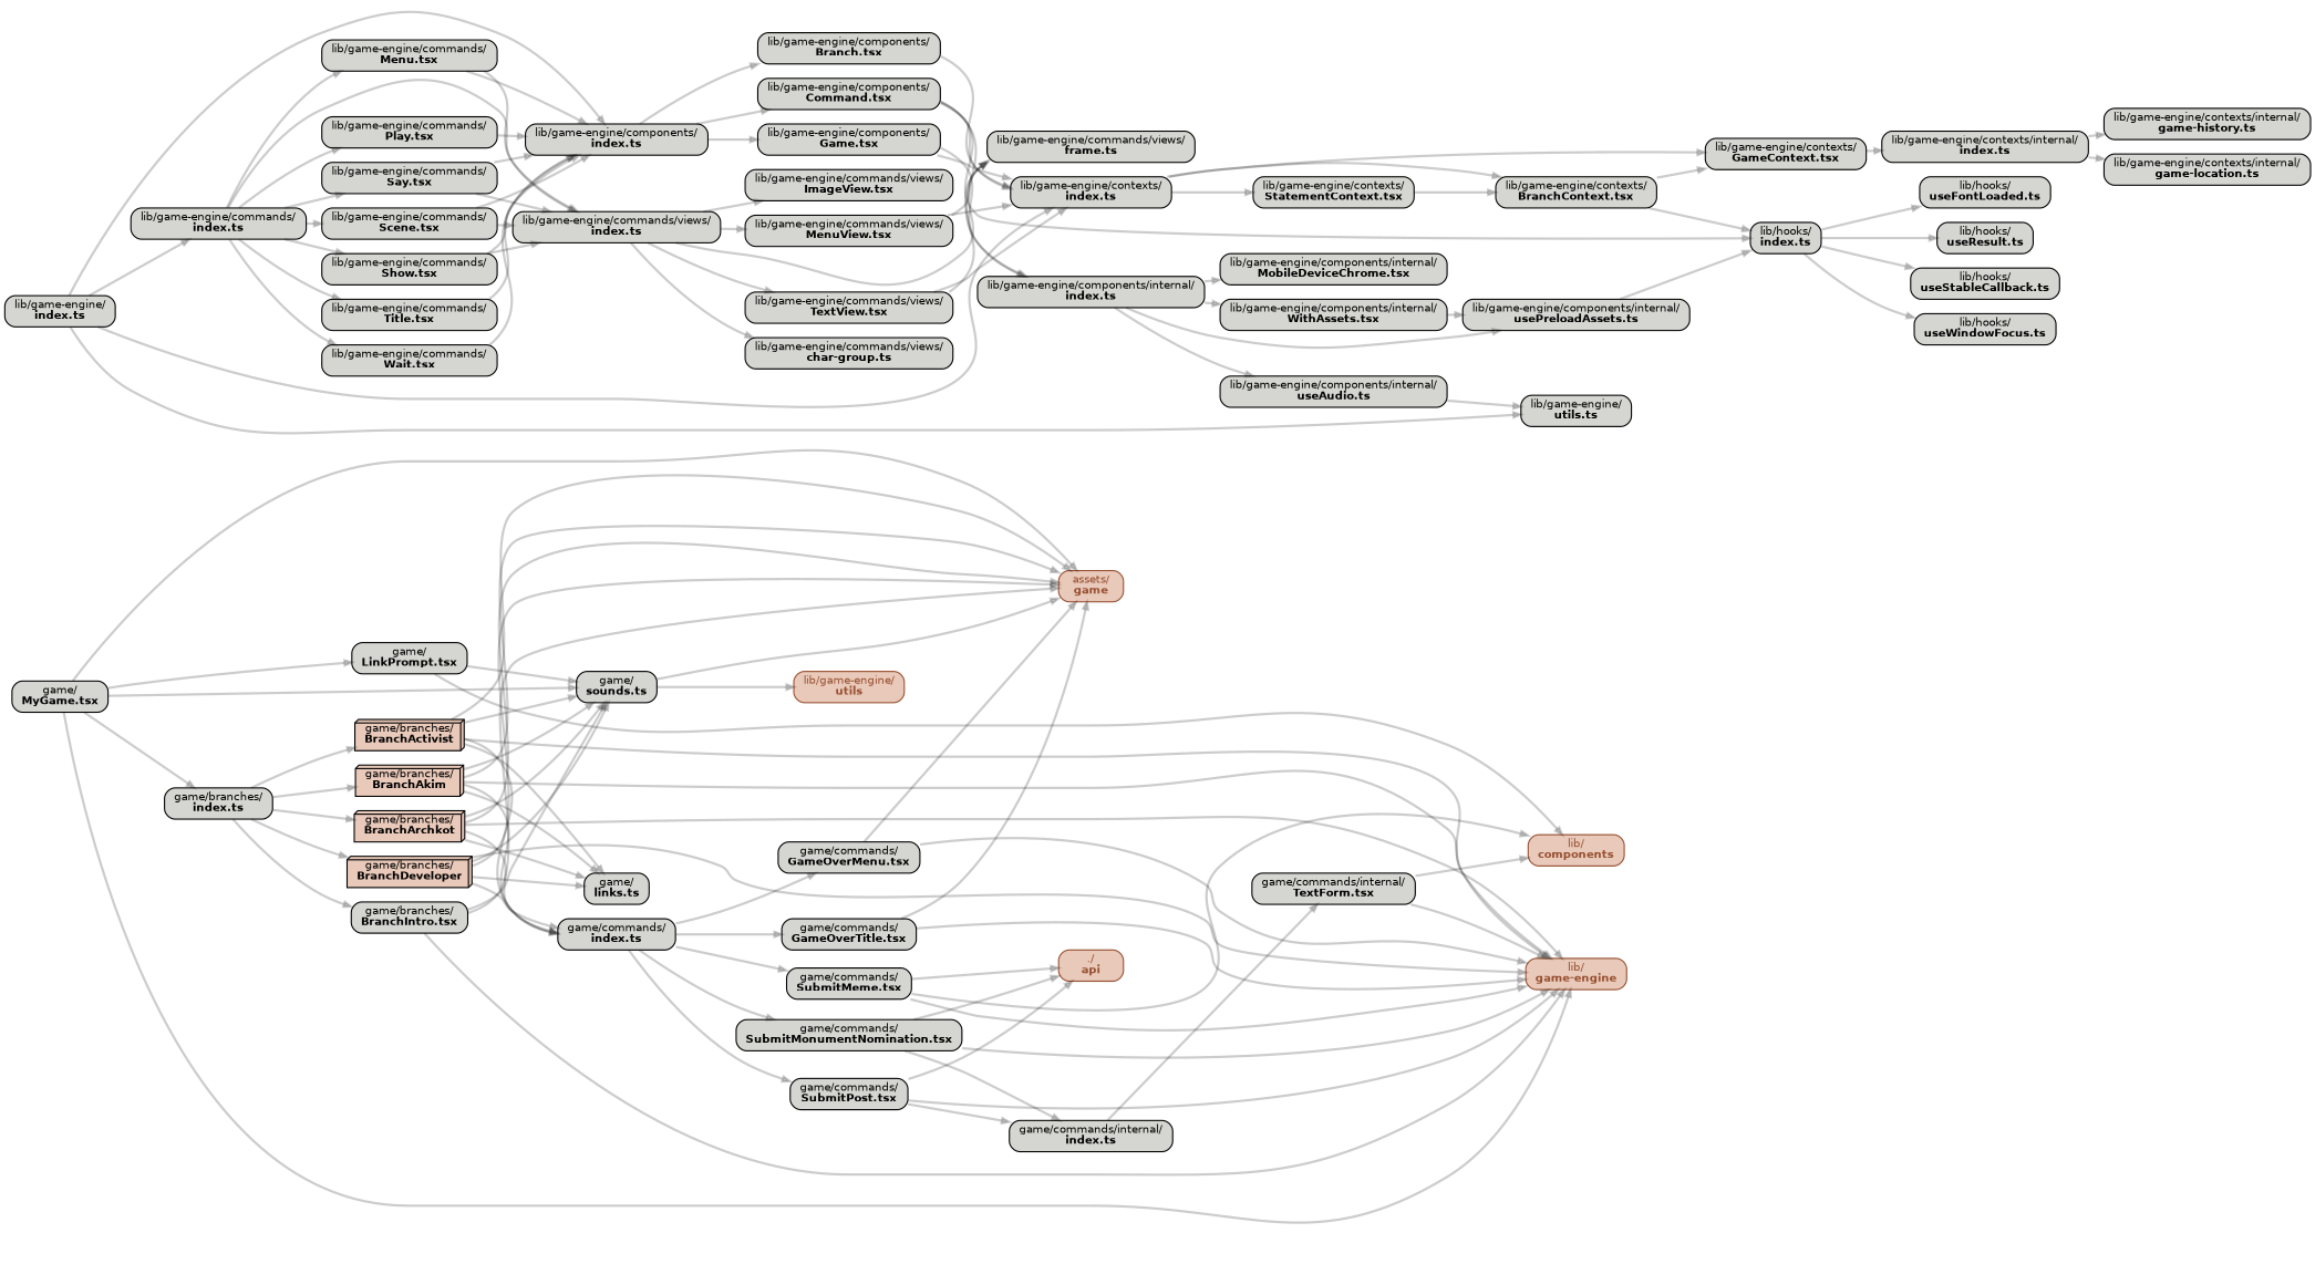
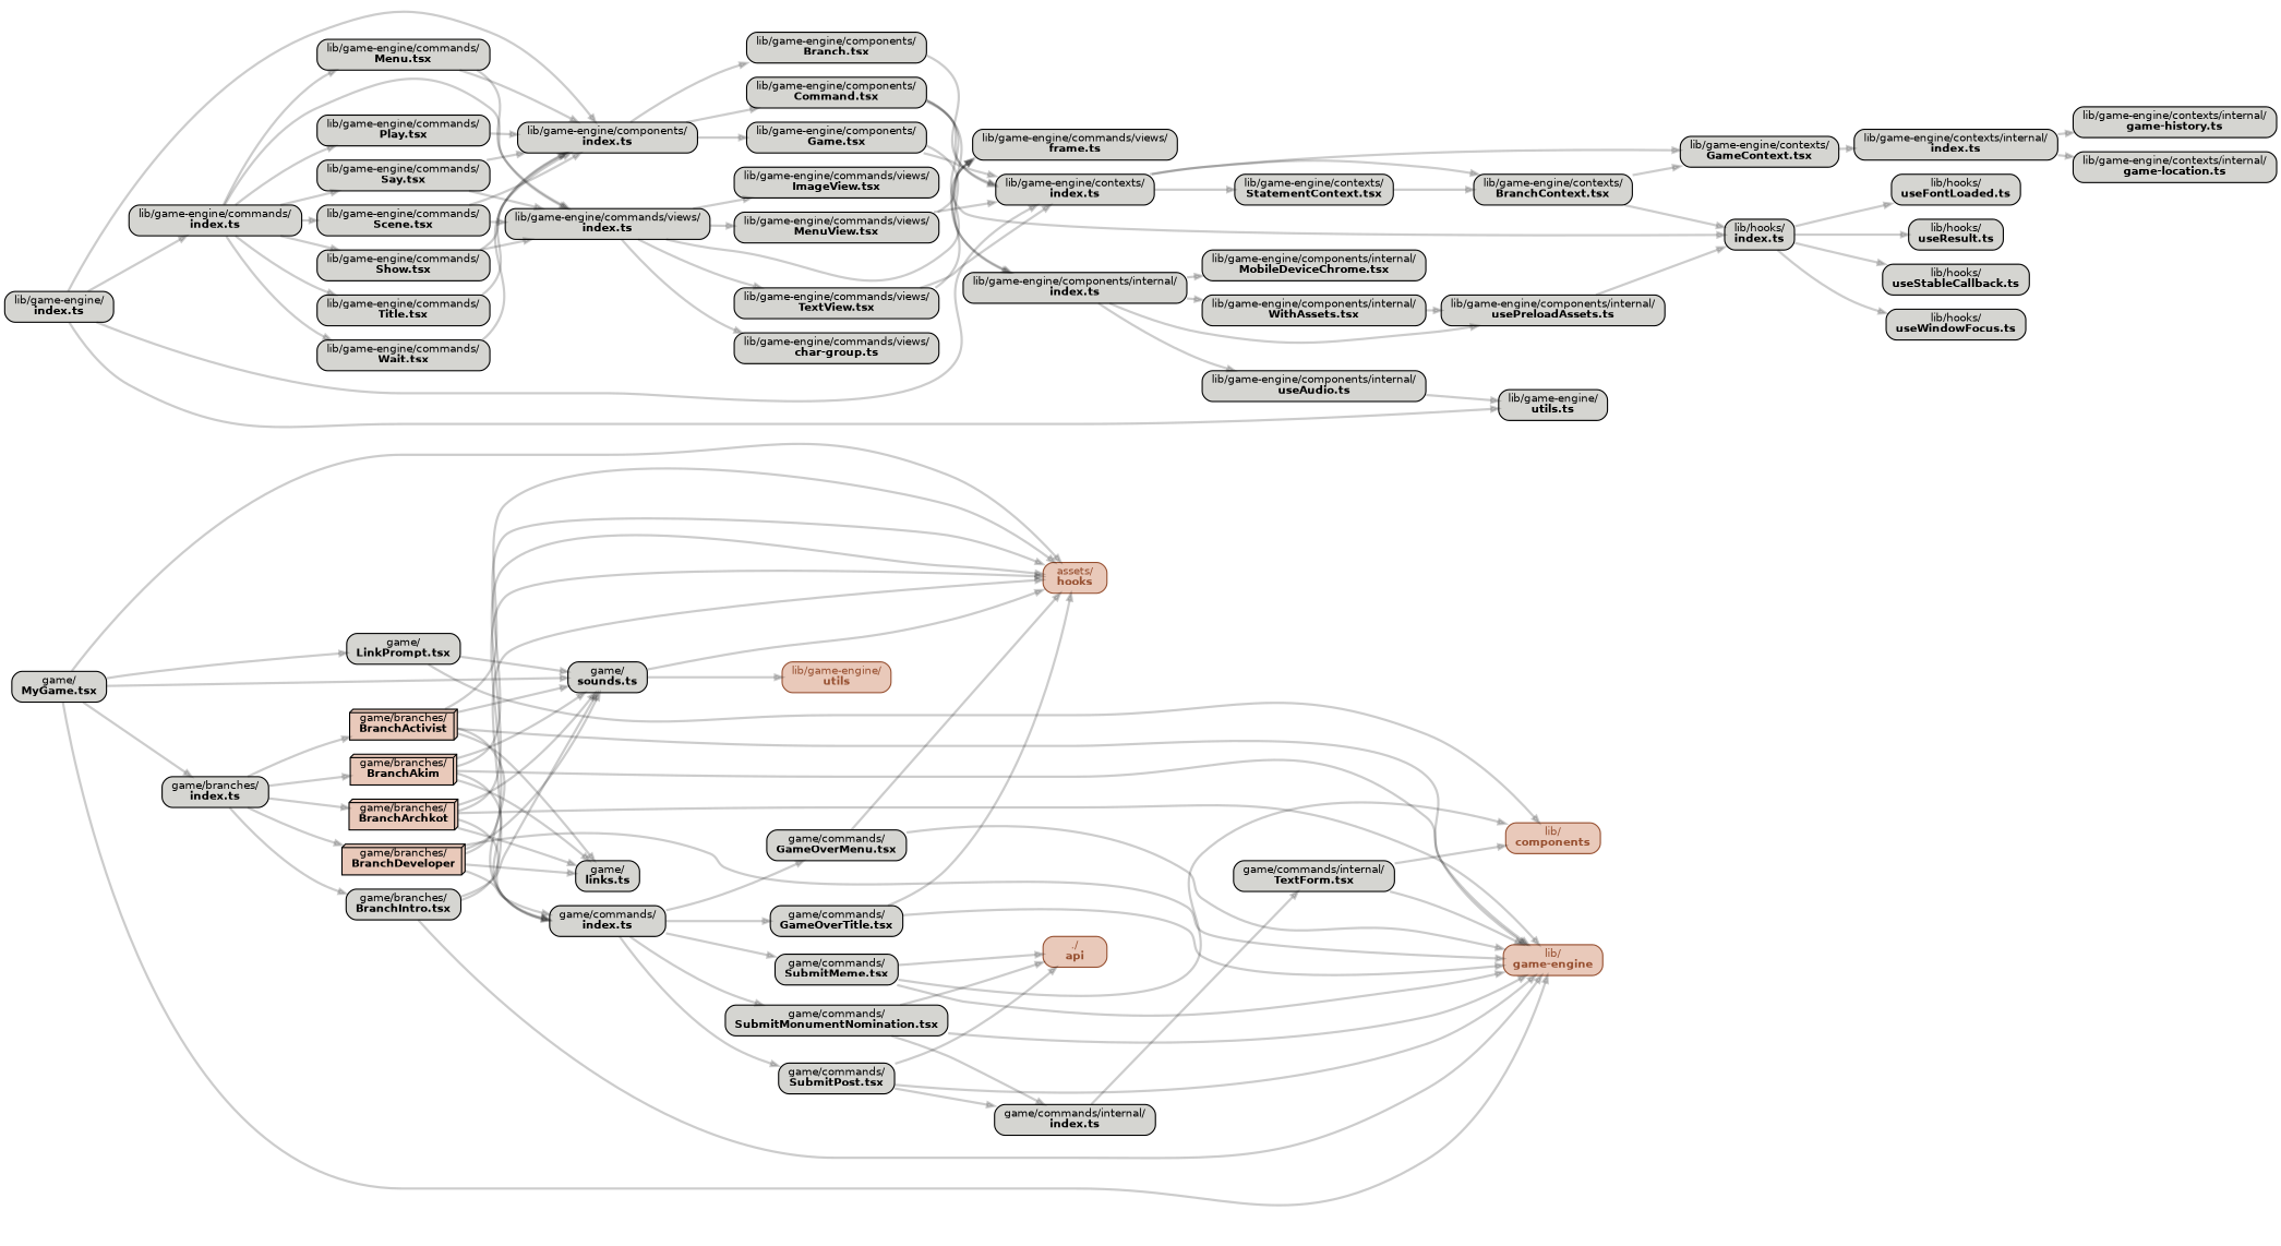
  strict digraph {
    compound=true
    fillcolor="#ffffff"
    fontname="Helvetica-bold"
    fontsize=9
    nodesep=0.16
    ordering=out
    rankdir=LR
    ranksep=0.18
    splines=true
    style="rounded,bold,filled"
    node [color=black fillcolor="#D5D5D1" fontcolor=black fontname=Helvetica fontsize=9 shape=box style="rounded, filled"]
    edge [arrowhead=normal arrowsize=0.6 color="#00000033" fontname=Helvetica fontsize=9 penwidth=2.0]
    n1 [color="#975031" fillcolor="#E9C9BA" fontcolor="#975031" height=0.2 label=<./<BR/><B>api</B>>]
-   n2 [color="#975031" fillcolor="#E9C9BA" fontcolor="#975031" height=0.2 label=<assets/<BR/><B>game</B>>]
+   n2 [color="#975031" fillcolor="#E9C9BA" fontcolor="#975031" height=0.2 label=<assets/<BR/><B>hooks</B>>]
    n3 [height=0.2 label=<game/<BR/><B>LinkPrompt.tsx</B>>]
    n4 [height=0.2 label=<game/<BR/><B>sounds.ts</B>>]
    n5 [color="#975031" fillcolor="#E9C9BA" fontcolor="#975031" height=0.2 label=<lib/<BR/><B>components</B>>]
    n6 [color="#975031" fillcolor="#E9C9BA" fontcolor="#975031" height=0.2 label=<lib/game-engine/<BR/><B>utils</B>>]
    n7 [height=0.2 label=<game/<BR/><B>MyGame.tsx</B>>]
    n8 [height=0.2 label=<game/branches/<BR/><B>index.ts</B>>]
    n9 [color="#975031" fillcolor="#E9C9BA" fontcolor="#975031" height=0.2 label=<lib/<BR/><B>game-engine</B>>]
    n10 [fillcolor="#E9C9BA" height=0.2 label=<game/branches/<BR/><B>BranchActivist</B>> shape=box3d]
    n11 [fillcolor="#E9C9BA" height=0.2 label=<game/branches/<BR/><B>BranchAkim</B>> shape=box3d]
    n12 [fillcolor="#E9C9BA" height=0.2 label=<game/branches/<BR/><B>BranchArchkot</B>> shape=box3d]
    n13 [fillcolor="#E9C9BA" height=0.2 label=<game/branches/<BR/><B>BranchDeveloper</B>> shape=box3d]
    n14 [height=0.2 label=<game/branches/<BR/><B>BranchIntro.tsx</B>>]
    n15 [height=0.2 label=<game/<BR/><B>links.ts</B>>]
    n16 [height=0.2 label=<game/commands/<BR/><B>index.ts</B>>]
    n17 [height=0.2 label=<game/commands/<BR/><B>GameOverMenu.tsx</B>>]
    n18 [height=0.2 label=<game/commands/<BR/><B>GameOverTitle.tsx</B>>]
    n19 [height=0.2 label=<game/commands/<BR/><B>SubmitMeme.tsx</B>>]
    n20 [height=0.2 label=<game/commands/<BR/><B>SubmitMonumentNomination.tsx</B>>]
    n21 [height=0.2 label=<game/commands/<BR/><B>SubmitPost.tsx</B>>]
    n22 [height=0.2 label=<game/commands/internal/<BR/><B>index.ts</B>>]
    n23 [height=0.2 label=<game/commands/internal/<BR/><B>TextForm.tsx</B>>]
    n24 [height=0.2 label=<lib/game-engine/commands/<BR/><B>Menu.tsx</B>>]
    n25 [height=0.2 label=<lib/game-engine/components/<BR/><B>index.ts</B>>]
    n26 [height=0.2 label=<lib/game-engine/commands/views/<BR/><B>index.ts</B>>]
    n27 [height=0.2 label=<lib/game-engine/components/<BR/><B>Branch.tsx</B>>]
    n28 [height=0.2 label=<lib/game-engine/components/<BR/><B>Command.tsx</B>>]
    n29 [height=0.2 label=<lib/game-engine/components/<BR/><B>Game.tsx</B>>]
    n30 [height=0.2 label=<lib/game-engine/commands/views/<BR/><B>ImageView.tsx</B>>]
    n31 [height=0.2 label=<lib/game-engine/commands/views/<BR/><B>MenuView.tsx</B>>]
    n32 [height=0.2 label=<lib/game-engine/commands/views/<BR/><B>frame.ts</B>>]
    n33 [height=0.2 label=<lib/game-engine/commands/views/<BR/><B>TextView.tsx</B>>]
    n34 [height=0.2 label=<lib/game-engine/commands/views/<BR/><B>char-group.ts</B>>]
    n35 [height=0.2 label=<lib/game-engine/commands/<BR/><B>Play.tsx</B>>]
    n36 [height=0.2 label=<lib/game-engine/commands/<BR/><B>Say.tsx</B>>]
    n37 [height=0.2 label=<lib/game-engine/commands/<BR/><B>Scene.tsx</B>>]
    n38 [height=0.2 label=<lib/game-engine/commands/<BR/><B>Show.tsx</B>>]
    n39 [height=0.2 label=<lib/game-engine/commands/<BR/><B>Title.tsx</B>>]
    n40 [height=0.2 label=<lib/game-engine/commands/<BR/><B>Wait.tsx</B>>]
    n41 [height=0.2 label=<lib/game-engine/commands/<BR/><B>index.ts</B>>]
    n42 [height=0.2 label=<lib/game-engine/contexts/<BR/><B>index.ts</B>>]
    n43 [height=0.2 label=<lib/game-engine/contexts/<BR/><B>BranchContext.tsx</B>>]
    n44 [height=0.2 label=<lib/game-engine/contexts/<BR/><B>GameContext.tsx</B>>]
    n45 [height=0.2 label=<lib/game-engine/contexts/<BR/><B>StatementContext.tsx</B>>]
    n46 [height=0.2 label=<lib/hooks/<BR/><B>index.ts</B>>]
    n47 [height=0.2 label=<lib/game-engine/components/internal/<BR/><B>index.ts</B>>]
    n48 [height=0.2 label=<lib/hooks/<BR/><B>useFontLoaded.ts</B>>]
    n49 [height=0.2 label=<lib/hooks/<BR/><B>useResult.ts</B>>]
    n50 [height=0.2 label=<lib/hooks/<BR/><B>useStableCallback.ts</B>>]
    n51 [height=0.2 label=<lib/hooks/<BR/><B>useWindowFocus.ts</B>>]
    n52 [height=0.2 label=<lib/game-engine/components/internal/<BR/><B>MobileDeviceChrome.tsx</B>>]
    n53 [height=0.2 label=<lib/game-engine/components/internal/<BR/><B>WithAssets.tsx</B>>]
    n54 [height=0.2 label=<lib/game-engine/components/internal/<BR/><B>usePreloadAssets.ts</B>>]
    n55 [height=0.2 label=<lib/game-engine/components/internal/<BR/><B>useAudio.ts</B>>]
    n56 [height=0.2 label=<lib/game-engine/<BR/><B>utils.ts</B>>]
    n57 [height=0.2 label=<lib/game-engine/contexts/internal/<BR/><B>index.ts</B>>]
    n58 [height=0.2 label=<lib/game-engine/contexts/internal/<BR/><B>game-history.ts</B>>]
    n59 [height=0.2 label=<lib/game-engine/contexts/internal/<BR/><B>game-location.ts</B>>]
    n60 [height=0.2 label=<lib/game-engine/<BR/><B>index.ts</B>>]
    n3 -> n4
    n3 -> n5
    n4 -> n2
    n4 -> n6
    n7 -> n2
    n7 -> n3
    n7 -> n4
    n7 -> n8
    n7 -> n9
    n8 -> n10
    n8 -> n11
    n8 -> n12
    n8 -> n13
    n8 -> n14
    n10 -> n2
    n10 -> n4
    n10 -> n9
    n10 -> n15
    n10 -> n16
    n11 -> n2
    n11 -> n4
    n11 -> n9
    n11 -> n15
    n11 -> n16
    n12 -> n2
    n12 -> n4
    n12 -> n9
    n12 -> n15
    n12 -> n16
    n13 -> n2
    n13 -> n4
    n13 -> n9
    n13 -> n15
    n13 -> n16
    n14 -> n2
    n14 -> n4
    n14 -> n9
    n16 -> n17
    n16 -> n18
    n16 -> n19
    n16 -> n20
    n16 -> n21
    n17 -> n2
    n17 -> n9
    n18 -> n2
    n18 -> n9
    n19 -> n1
    n19 -> n5
    n19 -> n9
    n20 -> n1
    n20 -> n9
    n20 -> n22
    n21 -> n1
    n21 -> n9
    n21 -> n22
    n22 -> n23
    n23 -> n5
    n23 -> n9
    n24 -> n25
    n24 -> n26
    n25 -> n27
    n25 -> n28
    n25 -> n29
    n26 -> n30
    n26 -> n31
    n26 -> n32
    n26 -> n33
    n26 -> n34
    n27 -> n42
    n28 -> n42
    n28 -> n46
    n28 -> n47
    n29 -> n42
    n29 -> n47
    n31 -> n32
    n31 -> n42
    n33 -> n32
    n33 -> n42
    n35 -> n25
    n36 -> n25
    n36 -> n26
    n37 -> n25
    n37 -> n26
    n38 -> n25
    n38 -> n26
    n39 -> n25
    n40 -> n25
    n41 -> n24
    n41 -> n26
    n41 -> n35
    n41 -> n36
    n41 -> n37
    n41 -> n38
    n41 -> n39
    n41 -> n40
    n42 -> n43
    n42 -> n44
    n42 -> n45
    n43 -> n44
    n43 -> n46
    n44 -> n57
    n45 -> n43
    n46 -> n48
    n46 -> n49
    n46 -> n50
    n46 -> n51
    n47 -> n52
    n47 -> n53
    n47 -> n54
    n47 -> n55
    n53 -> n54
    n54 -> n46
    n55 -> n56
    n57 -> n58
    n57 -> n59
    n60 -> n25
    n60 -> n41
    n60 -> n42
    n60 -> n56
  }
